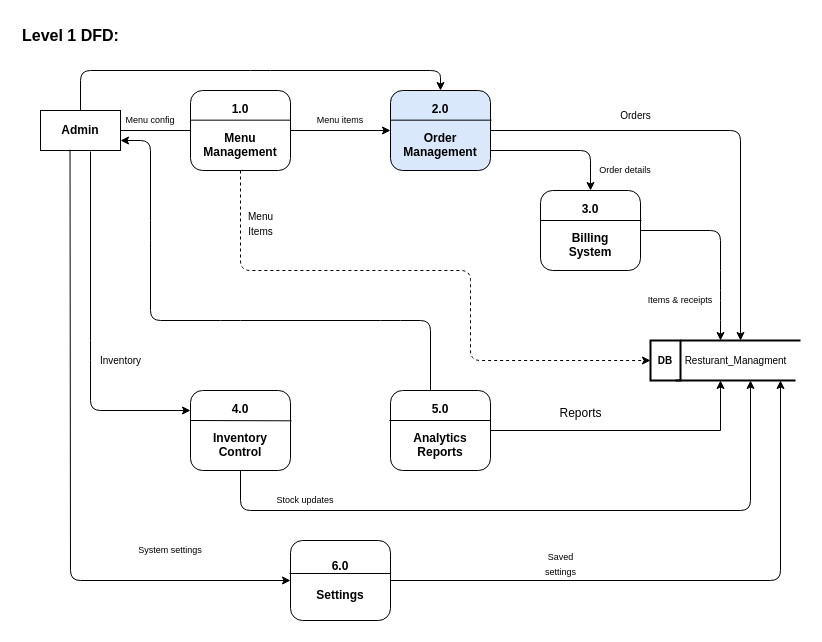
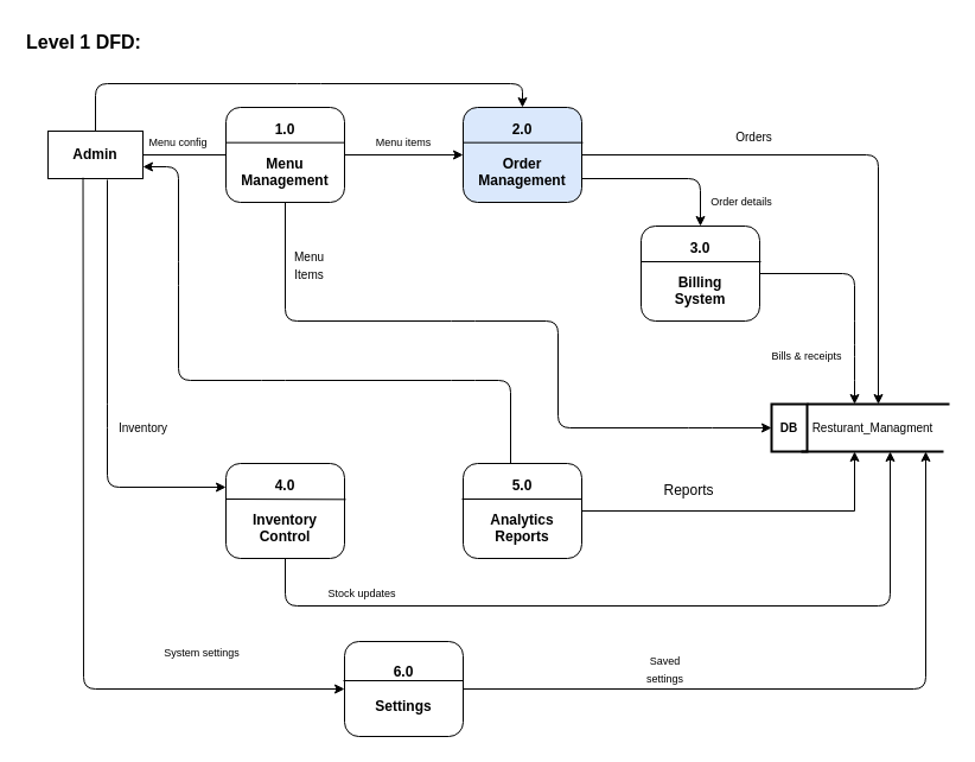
  <mxCell id="0" />
  <mxCell id="1" parent="0" />
  <mxCell id="2" value="Level 1 DFD:" style="text;html=1;strokeColor=none;fillColor=none;align=left;verticalAlign=middle;whiteSpace=wrap;rounded=0;fontSize=16;fontStyle=1;" parent="1" vertex="1"><mxGeometry x="20" y="20" width="150" height="30" as="geometry" /></mxCell>
  <mxCell id="3" style="edgeStyle=none;html=1;exitX=0.625;exitY=1.025;exitDx=0;exitDy=0;exitPerimeter=0;entryX=0;entryY=0.25;entryDx=0;entryDy=0;rounded=1;curved=0;" edge="1" parent="1" source="4" target="8"><mxGeometry relative="1" as="geometry"><mxPoint x="90" y="450" as="targetPoint" /><Array as="points"><mxPoint x="90" y="350" /><mxPoint x="90" y="410" /></Array></mxGeometry></mxCell>
  <mxCell id="4" value="Admin" style="rounded=0;whiteSpace=wrap;html=1;strokeColor=#000000;fillColor=#ffffff;fontSize=12;fontStyle=1;" parent="1" vertex="1"><mxGeometry x="40" y="110" width="80" height="40" as="geometry" /></mxCell>
  <mxCell id="5" value="1.0&lt;br&gt;&lt;br&gt;Menu&lt;br&gt;Management" style="rounded=1;whiteSpace=wrap;html=1;strokeColor=#000000;fillColor=#ffffff;fontSize=12;fontStyle=1;align=center;" parent="1" vertex="1"><mxGeometry x="190" y="90" width="100" height="80" as="geometry" /></mxCell>
  <mxCell id="6" value="2.0&lt;br&gt;&lt;br&gt;Order&lt;br&gt;Management" style="rounded=1;whiteSpace=wrap;html=1;strokeColor=#000000;fillColor=#dae8fc;fontSize=12;fontStyle=1;align=center;" parent="1" vertex="1"><mxGeometry x="390" y="90" width="100" height="80" as="geometry" /></mxCell>
  <mxCell id="7" value="3.0&lt;br&gt;&lt;br&gt;Billing&lt;br&gt;System" style="rounded=1;whiteSpace=wrap;html=1;strokeColor=#000000;fillColor=#ffffff;fontSize=12;fontStyle=1;align=center;" parent="1" vertex="1"><mxGeometry x="540" y="190" width="100" height="80" as="geometry" /></mxCell>
  <mxCell id="8" value="4.0&lt;br&gt;&lt;br&gt;Inventory&lt;br&gt;Control" style="rounded=1;whiteSpace=wrap;html=1;strokeColor=#000000;fillColor=#ffffff;fontSize=12;fontStyle=1;align=center;" parent="1" vertex="1"><mxGeometry x="190" y="390" width="100" height="80" as="geometry" /></mxCell>
  <mxCell id="9" style="edgeStyle=none;html=1;rounded=0;curved=0;" edge="1" parent="1" source="10"><mxGeometry relative="1" as="geometry"><mxPoint x="720" y="380" as="targetPoint" /><Array as="points"><mxPoint x="720" y="430" /></Array></mxGeometry></mxCell>
  <mxCell id="10" value="5.0&lt;br&gt;&lt;br&gt;Analytics&lt;br&gt;Reports" style="rounded=1;whiteSpace=wrap;html=1;strokeColor=#000000;fillColor=#ffffff;fontSize=12;fontStyle=1;align=center;" parent="1" vertex="1"><mxGeometry x="390" y="390" width="100" height="80" as="geometry" /></mxCell>
  <mxCell id="11" style="edgeStyle=none;html=1;" edge="1" parent="1" source="12"><mxGeometry relative="1" as="geometry"><mxPoint x="780" y="380" as="targetPoint" /><Array as="points"><mxPoint x="780" y="580" /></Array></mxGeometry></mxCell>
  <mxCell id="12" value="6.0&lt;br&gt;&lt;br&gt;Settings" style="rounded=1;whiteSpace=wrap;html=1;strokeColor=#000000;fillColor=#ffffff;fontSize=12;fontStyle=1;align=center;" parent="1" vertex="1"><mxGeometry x="290" y="540" width="100" height="80" as="geometry" /></mxCell>
  <mxCell id="13" value="DB" style="rounded=0;whiteSpace=wrap;html=1;strokeColor=#000000;fillColor=#ffffff;fontSize=10;fontStyle=1;strokeWidth=2;" parent="1" vertex="1"><mxGeometry x="650" y="340" width="30" height="40" as="geometry" /></mxCell>
  <mxCell id="14" value="" style="endArrow=none;html=1;rounded=0;exitX=1;exitY=0.5;exitDx=0;exitDy=0;entryX=0;entryY=0.5;entryDx=0;entryDy=0;" parent="1" source="4" target="5" edge="1"><mxGeometry width="50" height="50" relative="1" as="geometry"><mxPoint x="380" y="390" as="sourcePoint" /><mxPoint x="430" y="340" as="targetPoint" /></mxGeometry></mxCell>
  <mxCell id="15" value="Menu config" style="text;html=1;strokeColor=none;fillColor=none;align=center;verticalAlign=middle;whiteSpace=wrap;rounded=0;fontSize=9;" parent="1" vertex="1"><mxGeometry x="110" y="110" width="80" height="20" as="geometry" /></mxCell>
  <mxCell id="16" value="" style="endArrow=classic;html=1;rounded=1;exitX=0.5;exitY=0;exitDx=0;exitDy=0;entryX=0.5;entryY=0;entryDx=0;entryDy=0;curved=0;" parent="1" source="4" target="6" edge="1"><mxGeometry width="50" height="50" relative="1" as="geometry"><mxPoint x="380" y="390" as="sourcePoint" /><mxPoint x="430" y="70" as="targetPoint" /><Array as="points"><mxPoint x="80" y="70" /><mxPoint x="260" y="70" /><mxPoint x="440" y="70" /></Array></mxGeometry></mxCell>
  <mxCell id="17" value="" style="endArrow=classic;html=1;rounded=1;entryX=0;entryY=0.5;entryDx=0;entryDy=0;exitX=0.369;exitY=0.98;exitDx=0;exitDy=0;exitPerimeter=0;curved=0;" parent="1" source="4" target="12" edge="1"><mxGeometry width="50" height="50" relative="1" as="geometry"><mxPoint x="80" y="150" as="sourcePoint" /><mxPoint x="430" y="340" as="targetPoint" /><Array as="points"><mxPoint x="70" y="580" /></Array></mxGeometry></mxCell>
  <mxCell id="18" value="System settings" style="text;html=1;strokeColor=none;fillColor=none;align=center;verticalAlign=middle;whiteSpace=wrap;rounded=0;fontSize=9;" parent="1" vertex="1"><mxGeometry x="130" y="540" width="80" height="20" as="geometry" /></mxCell>
  <mxCell id="19" value="" style="endArrow=classic;html=1;rounded=1;entryX=0.5;entryY=0;entryDx=0;entryDy=0;exitX=1;exitY=0.75;exitDx=0;exitDy=0;curved=0;" parent="1" source="6" target="7" edge="1"><mxGeometry width="50" height="50" relative="1" as="geometry"><mxPoint x="490" y="140" as="sourcePoint" /><mxPoint x="430" y="340" as="targetPoint" /><Array as="points"><mxPoint x="590" y="150" /></Array></mxGeometry></mxCell>
  <mxCell id="20" value="Order details" style="text;html=1;strokeColor=none;fillColor=none;align=center;verticalAlign=middle;whiteSpace=wrap;rounded=0;fontSize=9;" parent="1" vertex="1"><mxGeometry x="590" y="160" width="70" height="20" as="geometry" /></mxCell>
  <mxCell id="21" value="" style="endArrow=classic;html=1;rounded=0;exitX=1;exitY=0.5;exitDx=0;exitDy=0;entryX=0;entryY=0.5;entryDx=0;entryDy=0;" parent="1" source="5" target="6" edge="1"><mxGeometry width="50" height="50" relative="1" as="geometry"><mxPoint x="380" y="390" as="sourcePoint" /><mxPoint x="430" y="340" as="targetPoint" /></mxGeometry></mxCell>
  <mxCell id="22" value="Menu items" style="text;html=1;strokeColor=none;fillColor=none;align=center;verticalAlign=middle;whiteSpace=wrap;rounded=0;fontSize=9;" parent="1" vertex="1"><mxGeometry x="310" y="110" width="60" height="20" as="geometry" /></mxCell>
- <mxCell id="23" value="" style="endArrow=classic;html=1;rounded=1;exitX=0.5;exitY=1;exitDx=0;exitDy=0;entryX=0;entryY=0.5;entryDx=0;entryDy=0;curved=0;dashed=1;" parent="1" source="5" target="13" edge="1"><mxGeometry width="50" height="50" relative="1" as="geometry"><mxPoint x="380" y="390" as="sourcePoint" /><mxPoint x="205" y="190" as="targetPoint" /><Array as="points"><mxPoint x="240" y="270" /><mxPoint x="390" y="270" /><mxPoint x="470" y="270" /><mxPoint x="470" y="360" /><mxPoint x="590" y="360" /></Array></mxGeometry></mxCell>
+ <mxCell id="23" value="" style="endArrow=classic;html=1;rounded=1;exitX=0.5;exitY=1;exitDx=0;exitDy=0;entryX=0;entryY=0.5;entryDx=0;entryDy=0;curved=0;" parent="1" source="5" target="13" edge="1"><mxGeometry width="50" height="50" relative="1" as="geometry"><mxPoint x="380" y="390" as="sourcePoint" /><mxPoint x="205" y="190" as="targetPoint" /><Array as="points"><mxPoint x="240" y="270" /><mxPoint x="390" y="270" /><mxPoint x="470" y="270" /><mxPoint x="470" y="360" /><mxPoint x="590" y="360" /></Array></mxGeometry></mxCell>
  <mxCell id="24" value="" style="endArrow=classic;html=1;rounded=1;curved=0;exitX=1;exitY=0.5;exitDx=0;exitDy=0;" parent="1" source="6" edge="1"><mxGeometry width="50" height="50" relative="1" as="geometry"><mxPoint x="500" y="150" as="sourcePoint" /><mxPoint x="740" y="340" as="targetPoint" /><Array as="points"><mxPoint x="740" y="130" /></Array></mxGeometry></mxCell>
  <mxCell id="25" value="" style="endArrow=classic;html=1;rounded=1;curved=0;" parent="1" source="7" edge="1"><mxGeometry width="50" height="50" relative="1" as="geometry"><mxPoint x="650" y="230" as="sourcePoint" /><mxPoint x="720" y="340" as="targetPoint" /><Array as="points"><mxPoint x="720" y="230" /><mxPoint x="720" y="280" /><mxPoint x="720" y="310" /></Array></mxGeometry></mxCell>
  <mxCell id="26" value="" style="endArrow=classic;html=1;rounded=1;exitX=0.5;exitY=1;exitDx=0;exitDy=0;curved=0;" parent="1" source="8" edge="1"><mxGeometry width="50" height="50" relative="1" as="geometry"><mxPoint x="380" y="490" as="sourcePoint" /><mxPoint x="750" y="380" as="targetPoint" /><Array as="points"><mxPoint x="240" y="510" /><mxPoint x="750" y="510" /></Array></mxGeometry></mxCell>
  <mxCell id="27" value="Stock updates" style="text;html=1;strokeColor=none;fillColor=none;align=center;verticalAlign=middle;whiteSpace=wrap;rounded=0;fontSize=9;" parent="1" vertex="1"><mxGeometry x="270" y="490" width="70" height="20" as="geometry" /></mxCell>
- <mxCell id="28" value="Items &amp; receipts" style="text;html=1;strokeColor=none;fillColor=none;align=center;verticalAlign=middle;whiteSpace=wrap;rounded=0;fontSize=9;" parent="1" vertex="1"><mxGeometry x="640" y="290" width="80" height="20" as="geometry" /></mxCell>
+ <mxCell id="28" value="Bills &amp; receipts" style="text;html=1;strokeColor=none;fillColor=none;align=center;verticalAlign=middle;whiteSpace=wrap;rounded=0;fontSize=9;" parent="1" vertex="1"><mxGeometry x="640" y="290" width="80" height="20" as="geometry" /></mxCell>
  <mxCell id="29" value="" style="endArrow=classic;html=1;rounded=1;entryX=1;entryY=0.75;entryDx=0;entryDy=0;entryPerimeter=0;curved=0;exitX=0.4;exitY=0;exitDx=0;exitDy=0;exitPerimeter=0;" parent="1" source="10" target="4" edge="1"><mxGeometry width="50" height="50" relative="1" as="geometry"><mxPoint x="430" y="380" as="sourcePoint" /><mxPoint x="130" y="150" as="targetPoint" /><Array as="points"><mxPoint x="430" y="320" /><mxPoint x="390" y="320" /><mxPoint x="230" y="320" /><mxPoint x="150" y="320" /><mxPoint x="150" y="230" /><mxPoint x="150" y="140" /></Array></mxGeometry></mxCell>
  <mxCell id="30" value="" style="endArrow=none;html=1;exitX=1;exitY=0;exitDx=0;exitDy=0;endSize=7;strokeWidth=2;" edge="1" parent="1" source="13"><mxGeometry width="50" height="50" relative="1" as="geometry"><mxPoint x="690" y="370" as="sourcePoint" /><mxPoint x="800" y="340" as="targetPoint" /></mxGeometry></mxCell>
  <mxCell id="31" value="&lt;span style=&quot;color: rgb(0, 0, 0); font-size: 10px; text-wrap-mode: wrap;&quot;&gt;Resturant_Managment&lt;/span&gt;" style="text;html=1;align=center;verticalAlign=middle;resizable=0;points=[];autosize=1;strokeColor=none;fillColor=none;" vertex="1" parent="1"><mxGeometry x="670" y="345" width="130" height="30" as="geometry" /></mxCell>
  <mxCell id="32" value="" style="endArrow=none;html=1;exitX=1;exitY=0;exitDx=0;exitDy=0;strokeWidth=2;" edge="1" parent="1"><mxGeometry width="50" height="50" relative="1" as="geometry"><mxPoint x="675" y="380" as="sourcePoint" /><mxPoint x="795" y="380" as="targetPoint" /></mxGeometry></mxCell>
  <mxCell id="33" value="&lt;span style=&quot;color: rgb(0, 0, 0); font-size: 10px; text-wrap-mode: wrap;&quot;&gt;Orders&lt;/span&gt;" style="text;html=1;align=center;verticalAlign=middle;resizable=0;points=[];autosize=1;strokeColor=none;fillColor=none;" vertex="1" parent="1"><mxGeometry x="610" y="100" width="50" height="30" as="geometry" /></mxCell>
  <mxCell id="34" value="Reports" style="text;html=1;align=center;verticalAlign=middle;resizable=0;points=[];autosize=1;strokeColor=none;fillColor=none;" vertex="1" parent="1"><mxGeometry x="545" y="398" width="70" height="30" as="geometry" /></mxCell>
  <mxCell id="35" value="&lt;span style=&quot;color: rgb(0, 0, 0); font-size: 10px; text-wrap-mode: wrap;&quot;&gt;Inventory&lt;/span&gt;" style="text;html=1;align=center;verticalAlign=middle;resizable=0;points=[];autosize=1;strokeColor=none;fillColor=none;" vertex="1" parent="1"><mxGeometry x="90" y="345" width="60" height="30" as="geometry" /></mxCell>
  <mxCell id="36" value="&lt;span style=&quot;color: rgb(0, 0, 0); font-size: 10px; text-wrap-mode: wrap;&quot;&gt;Menu Items&lt;/span&gt;" style="text;html=1;align=center;verticalAlign=middle;resizable=0;points=[];autosize=1;strokeColor=none;fillColor=none;" vertex="1" parent="1"><mxGeometry x="220" y="208" width="80" height="30" as="geometry" /></mxCell>
  <mxCell id="37" value="" style="endArrow=none;html=1;entryX=1.01;entryY=0.379;entryDx=0;entryDy=0;entryPerimeter=0;" edge="1" parent="1" target="8"><mxGeometry width="50" height="50" relative="1" as="geometry"><mxPoint x="190" y="420" as="sourcePoint" /><mxPoint x="300" y="330" as="targetPoint" /></mxGeometry></mxCell>
  <mxCell id="38" value="" style="endArrow=none;html=1;entryX=1.01;entryY=0.379;entryDx=0;entryDy=0;entryPerimeter=0;" edge="1" parent="1"><mxGeometry width="50" height="50" relative="1" as="geometry"><mxPoint x="389" y="420" as="sourcePoint" /><mxPoint x="490" y="420" as="targetPoint" /></mxGeometry></mxCell>
  <mxCell id="39" value="" style="endArrow=none;html=1;entryX=1.01;entryY=0.379;entryDx=0;entryDy=0;entryPerimeter=0;" edge="1" parent="1"><mxGeometry width="50" height="50" relative="1" as="geometry"><mxPoint x="540" y="220" as="sourcePoint" /><mxPoint x="641" y="220" as="targetPoint" /></mxGeometry></mxCell>
  <mxCell id="40" value="" style="endArrow=none;html=1;entryX=1.01;entryY=0.379;entryDx=0;entryDy=0;entryPerimeter=0;" edge="1" parent="1"><mxGeometry width="50" height="50" relative="1" as="geometry"><mxPoint x="390" y="119.67" as="sourcePoint" /><mxPoint x="491" y="119.67" as="targetPoint" /></mxGeometry></mxCell>
  <mxCell id="41" value="" style="endArrow=none;html=1;entryX=1.01;entryY=0.379;entryDx=0;entryDy=0;entryPerimeter=0;" edge="1" parent="1"><mxGeometry width="50" height="50" relative="1" as="geometry"><mxPoint x="189.5" y="119.67" as="sourcePoint" /><mxPoint x="290.5" y="119.67" as="targetPoint" /></mxGeometry></mxCell>
  <mxCell id="42" value="" style="endArrow=none;html=1;entryX=1.01;entryY=0.379;entryDx=0;entryDy=0;entryPerimeter=0;" edge="1" parent="1"><mxGeometry width="50" height="50" relative="1" as="geometry"><mxPoint x="289" y="573" as="sourcePoint" /><mxPoint x="390" y="573" as="targetPoint" /></mxGeometry></mxCell>
  <mxCell id="43" value="&lt;span style=&quot;color: rgb(0, 0, 0); font-size: 9px; text-wrap-mode: wrap;&quot;&gt;Saved settings&lt;/span&gt;" style="text;html=1;align=center;verticalAlign=middle;resizable=0;points=[];autosize=1;strokeColor=none;fillColor=none;" vertex="1" parent="1"><mxGeometry x="520" y="548" width="80" height="30" as="geometry" /></mxCell>
